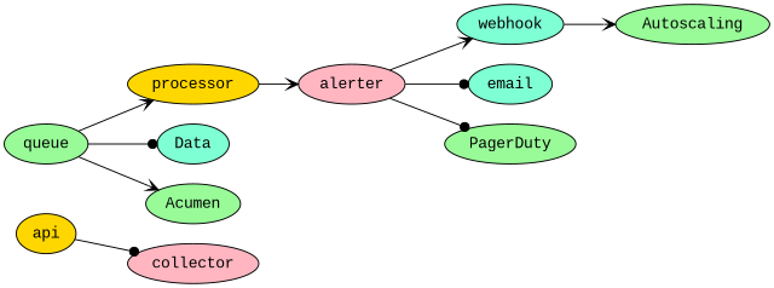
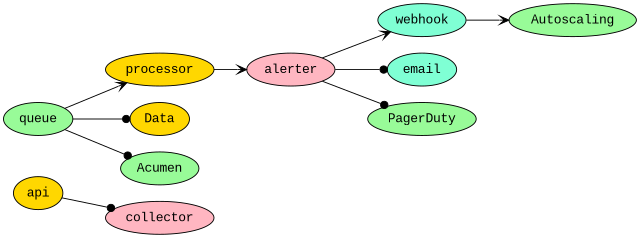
  digraph {
    fontname="Liberation Mono"
    rankdir=LR
    node [fillcolor=palegreen fontname="Liberation Mono" style=filled]
    edge [arrowhead=dot fontname="Liberation Mono"]
    collector [fillcolor=lightpink]
    processor [fillcolor=gold]
    queue
-   Data [fillcolor=aquamarine]
+   Data [fillcolor=gold]
    Acumen
    alerter [fillcolor=lightpink]
    webhook [fillcolor=aquamarine]
    email [fillcolor=aquamarine]
    PagerDuty
    Autoscaling
    api [fillcolor=gold]
    processor -> alerter [arrowhead=vee]
    queue -> processor [arrowhead=vee]
    queue -> Data
-   queue -> Acumen [arrowhead=vee]
+   queue -> Acumen
    alerter -> webhook [arrowhead=vee]
    alerter -> email
    alerter -> PagerDuty
    webhook -> Autoscaling [arrowhead=vee]
    api -> collector [weight=0]
  }
